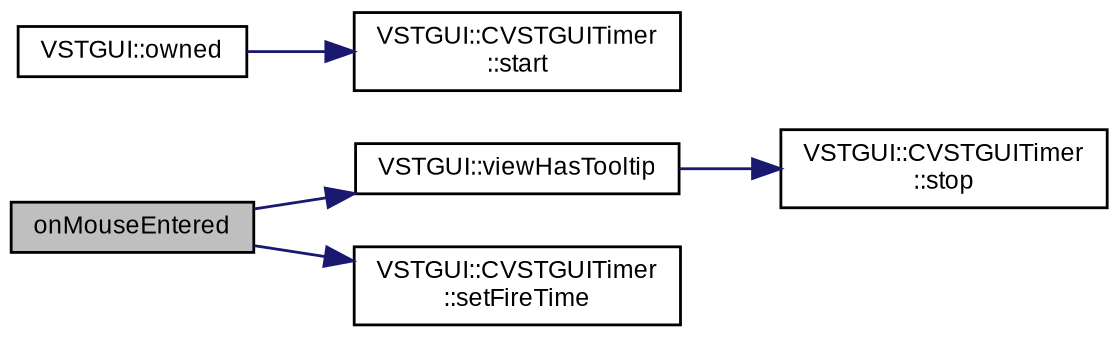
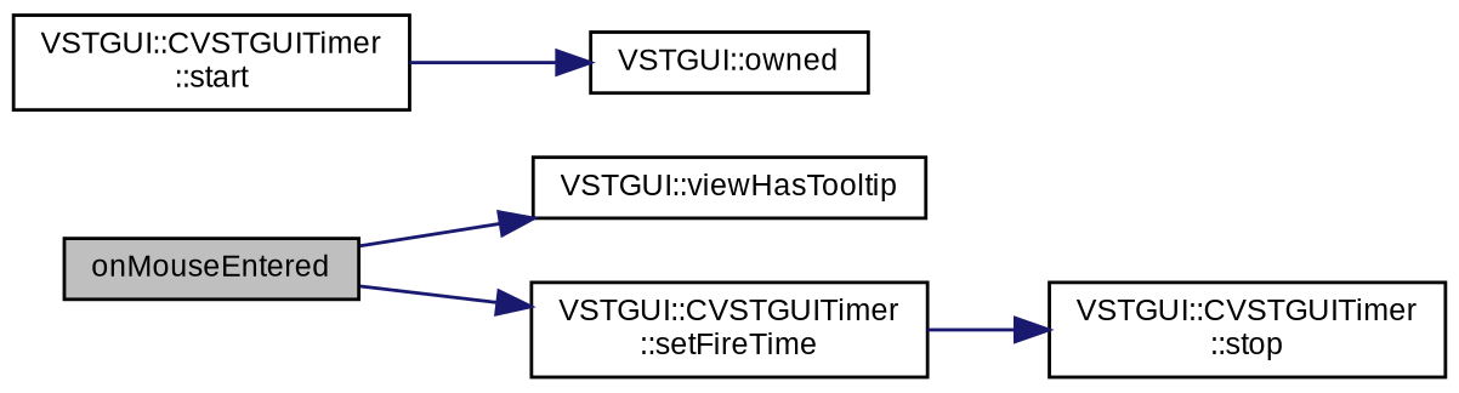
  digraph {
    fontname="Liberation Sans"
    rankdir=LR
    node [color=black fontname="Liberation Sans" fontsize=9 shape=record]
    edge [color=midnightblue fontname="Liberation Sans" fontsize=9 labelfontname=Arial labelfontsize=9 style=solid]
    n1 [fillcolor=grey75 fontcolor=black height=0.2 label=onMouseEntered style=filled width=0.4]
    n2 [height=0.2 label="VSTGUI::viewHasTooltip" width=0.4]
    n3 [height=0.2 label="VSTGUI::CVSTGUITimer\l::setFireTime" width=0.4]
    n4 [height=0.2 label="VSTGUI::CVSTGUITimer\l::stop" width=0.4]
    n5 [height=0.2 label="VSTGUI::CVSTGUITimer\l::start" width=0.4]
    n6 [height=0.2 label="VSTGUI::owned" width=0.4]
    n1 -> n2
    n1 -> n3
-   n2 -> n4
-   n6 -> n5
+   n3 -> n4
+   n5 -> n6
  }
